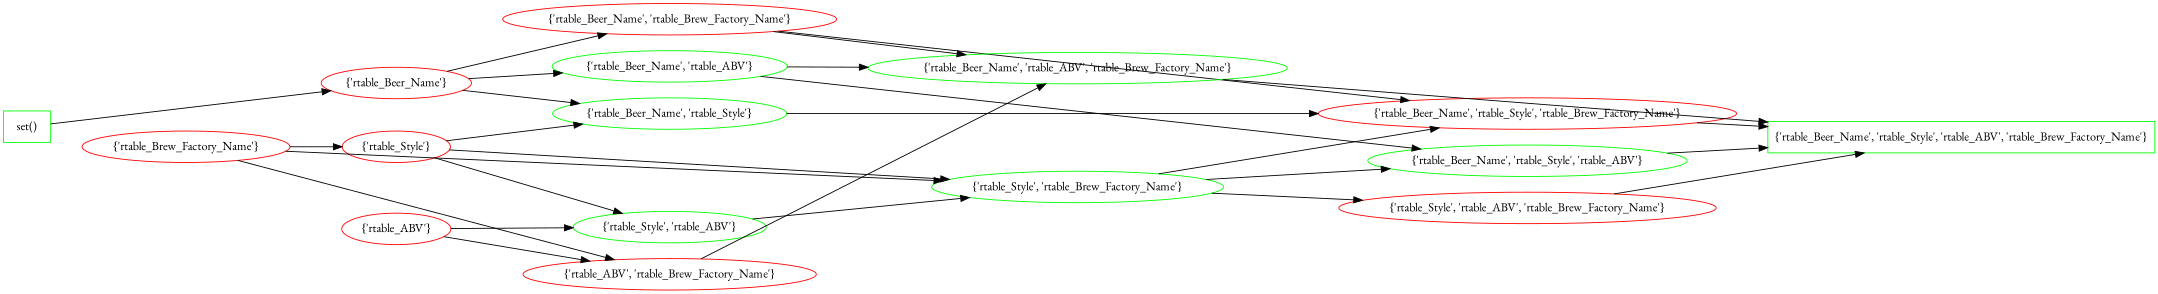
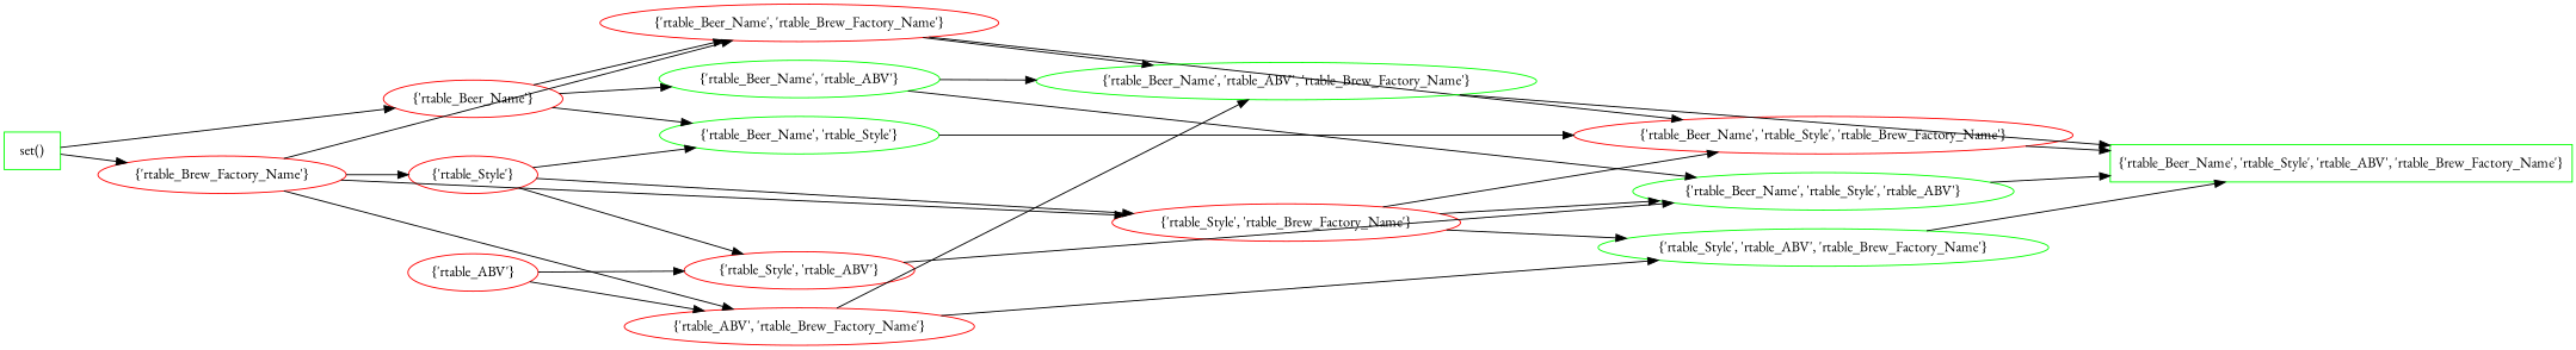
  digraph {
    fontname="EB Garamond"
    rankdir=LR
    splines=line
    node [color=red fontname="EB Garamond"]
    edge [fontname="EB Garamond"]
    "{'rtable_Beer_Name', 'rtable_Style', 'rtable_ABV', 'rtable_Brew_Factory_Name'}" [color=green shape=box]
    "set()" [color=green shape=box]
    "{'rtable_Beer_Name'}"
    "{'rtable_Brew_Factory_Name'}"
    "{'rtable_Beer_Name', 'rtable_Brew_Factory_Name'}"
    "{'rtable_Beer_Name', 'rtable_Style'}" [color=green]
    "{'rtable_Beer_Name', 'rtable_ABV'}" [color=green]
    "{'rtable_Style'}"
-   "{'rtable_Style', 'rtable_Brew_Factory_Name'}" [color=green]
+   "{'rtable_Style', 'rtable_Brew_Factory_Name'}"
    "{'rtable_ABV', 'rtable_Brew_Factory_Name'}"
-   "{'rtable_Style', 'rtable_ABV'}" [color=green]
+   "{'rtable_Style', 'rtable_ABV'}"
    "{'rtable_ABV'}"
    "{'rtable_Beer_Name', 'rtable_Style', 'rtable_Brew_Factory_Name'}"
    "{'rtable_Beer_Name', 'rtable_ABV', 'rtable_Brew_Factory_Name'}" [color=green]
    "{'rtable_Beer_Name', 'rtable_Style', 'rtable_ABV'}" [color=green]
-   "{'rtable_Style', 'rtable_ABV', 'rtable_Brew_Factory_Name'}"
+   "{'rtable_Style', 'rtable_ABV', 'rtable_Brew_Factory_Name'}" [color=green]
    "set()" -> "{'rtable_Beer_Name'}"
+   "set()" -> "{'rtable_Brew_Factory_Name'}"
    "{'rtable_Beer_Name'}" -> "{'rtable_Beer_Name', 'rtable_Brew_Factory_Name'}"
    "{'rtable_Beer_Name'}" -> "{'rtable_Beer_Name', 'rtable_Style'}"
    "{'rtable_Beer_Name'}" -> "{'rtable_Beer_Name', 'rtable_ABV'}"
+   "{'rtable_Brew_Factory_Name'}" -> "{'rtable_Beer_Name', 'rtable_Brew_Factory_Name'}"
    "{'rtable_Brew_Factory_Name'}" -> "{'rtable_Style'}"
    "{'rtable_Brew_Factory_Name'}" -> "{'rtable_Style', 'rtable_Brew_Factory_Name'}"
    "{'rtable_Brew_Factory_Name'}" -> "{'rtable_ABV', 'rtable_Brew_Factory_Name'}"
    "{'rtable_Beer_Name', 'rtable_Brew_Factory_Name'}" -> "{'rtable_Beer_Name', 'rtable_Style', 'rtable_Brew_Factory_Name'}"
    "{'rtable_Beer_Name', 'rtable_Brew_Factory_Name'}" -> "{'rtable_Beer_Name', 'rtable_ABV', 'rtable_Brew_Factory_Name'}"
    "{'rtable_Beer_Name', 'rtable_Style'}" -> "{'rtable_Beer_Name', 'rtable_Style', 'rtable_Brew_Factory_Name'}"
    "{'rtable_Beer_Name', 'rtable_ABV'}" -> "{'rtable_Beer_Name', 'rtable_ABV', 'rtable_Brew_Factory_Name'}"
    "{'rtable_Beer_Name', 'rtable_ABV'}" -> "{'rtable_Beer_Name', 'rtable_Style', 'rtable_ABV'}"
    "{'rtable_Style'}" -> "{'rtable_Beer_Name', 'rtable_Style'}"
    "{'rtable_Style'}" -> "{'rtable_Style', 'rtable_Brew_Factory_Name'}"
    "{'rtable_Style'}" -> "{'rtable_Style', 'rtable_ABV'}"
    "{'rtable_Style', 'rtable_Brew_Factory_Name'}" -> "{'rtable_Beer_Name', 'rtable_Style', 'rtable_Brew_Factory_Name'}"
    "{'rtable_Style', 'rtable_Brew_Factory_Name'}" -> "{'rtable_Beer_Name', 'rtable_Style', 'rtable_ABV'}"
    "{'rtable_Style', 'rtable_Brew_Factory_Name'}" -> "{'rtable_Style', 'rtable_ABV', 'rtable_Brew_Factory_Name'}"
    "{'rtable_ABV', 'rtable_Brew_Factory_Name'}" -> "{'rtable_Beer_Name', 'rtable_ABV', 'rtable_Brew_Factory_Name'}"
-   "{'rtable_Style', 'rtable_ABV'}" -> "{'rtable_Style', 'rtable_Brew_Factory_Name'}"
+   "{'rtable_ABV', 'rtable_Brew_Factory_Name'}" -> "{'rtable_Style', 'rtable_ABV', 'rtable_Brew_Factory_Name'}"
+   "{'rtable_Style', 'rtable_ABV'}" -> "{'rtable_Beer_Name', 'rtable_Style', 'rtable_ABV'}"
    "{'rtable_ABV'}" -> "{'rtable_ABV', 'rtable_Brew_Factory_Name'}"
    "{'rtable_ABV'}" -> "{'rtable_Style', 'rtable_ABV'}"
    "{'rtable_Beer_Name', 'rtable_Style', 'rtable_Brew_Factory_Name'}" -> "{'rtable_Beer_Name', 'rtable_Style', 'rtable_ABV', 'rtable_Brew_Factory_Name'}"
    "{'rtable_Beer_Name', 'rtable_ABV', 'rtable_Brew_Factory_Name'}" -> "{'rtable_Beer_Name', 'rtable_Style', 'rtable_ABV', 'rtable_Brew_Factory_Name'}"
    "{'rtable_Beer_Name', 'rtable_Style', 'rtable_ABV'}" -> "{'rtable_Beer_Name', 'rtable_Style', 'rtable_ABV', 'rtable_Brew_Factory_Name'}"
    "{'rtable_Style', 'rtable_ABV', 'rtable_Brew_Factory_Name'}" -> "{'rtable_Beer_Name', 'rtable_Style', 'rtable_ABV', 'rtable_Brew_Factory_Name'}"
  }
